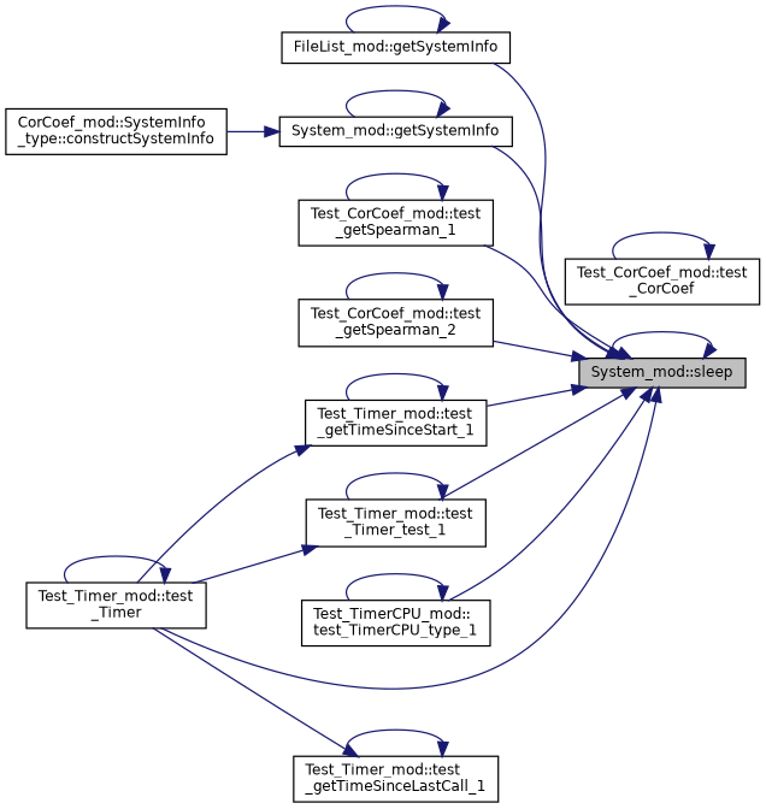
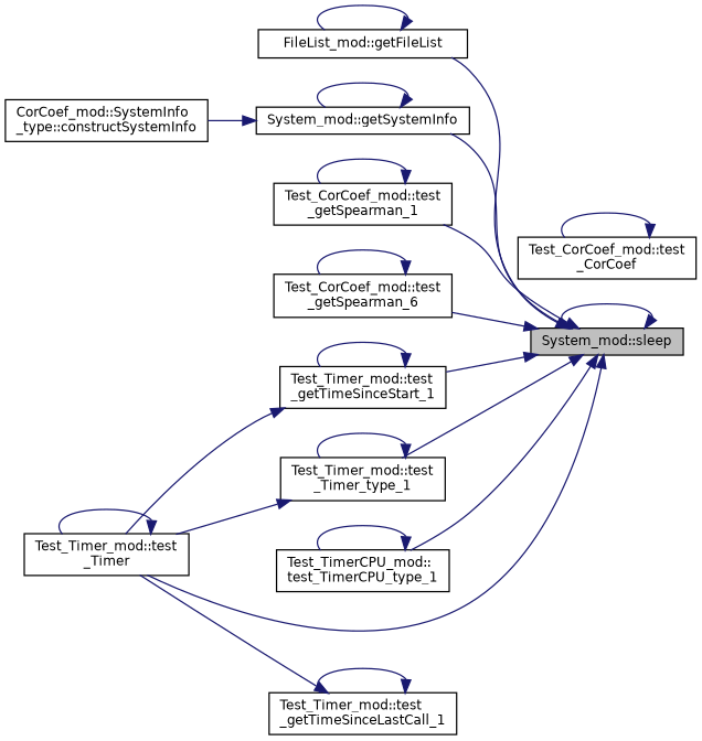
  digraph {
    rankdir=RL
    node [color=black fillcolor=white fontname=Helvetica fontsize=10 shape=record style=filled]
    edge [color=midnightblue dir=back fontname=Helvetica fontsize=10 labelfontname=Helvetica labelfontsize=10 style=solid]
    n1 [fillcolor=grey75 fontcolor=black height=0.2 label="System_mod::sleep" width=0.4]
-   n2 [height=0.2 label="FileList_mod::getSystemInfo" width=0.4]
+   n2 [height=0.2 label="FileList_mod::getFileList" width=0.4]
    n3 [height=0.2 label="System_mod::getSystemInfo" width=0.4]
    n4 [height=0.2 label="Test_CorCoef_mod::test\l_getSpearman_1" width=0.4]
-   n5 [height=0.2 label="Test_CorCoef_mod::test\l_getSpearman_2" width=0.4]
+   n5 [height=0.2 label="Test_CorCoef_mod::test\l_getSpearman_6" width=0.4]
    n6 [height=0.2 label="Test_Timer_mod::test\l_getTimeSinceStart_1" width=0.4]
-   n7 [height=0.2 label="Test_Timer_mod::test\l_Timer_test_1" width=0.4]
+   n7 [height=0.2 label="Test_Timer_mod::test\l_Timer_type_1" width=0.4]
    n8 [height=0.2 label="Test_TimerCPU_mod::\ltest_TimerCPU_type_1" width=0.4]
    n9 [height=0.2 label="Test_Timer_mod::test\l_Timer" width=0.4]
    n10 [height=0.2 label="CorCoef_mod::SystemInfo\l_type::constructSystemInfo" width=0.4]
    n11 [height=0.2 label="Test_Timer_mod::test\l_getTimeSinceLastCall_1" width=0.4]
    n12 [height=0.2 label="Test_CorCoef_mod::test\l_CorCoef" width=0.4]
    n1 -> n1
    n1 -> n2
    n1 -> n3
    n1 -> n4
    n1 -> n5
    n1 -> n6
    n1 -> n7
    n1 -> n8
    n1 -> n9
    n2 -> n2
    n3 -> n3
    n3 -> n10
    n4 -> n4
    n5 -> n5
    n6 -> n6
    n6 -> n9
    n7 -> n7
    n7 -> n9
    n8 -> n8
    n9 -> n9
    n11 -> n9
    n11 -> n11
    n12 -> n12
  }
